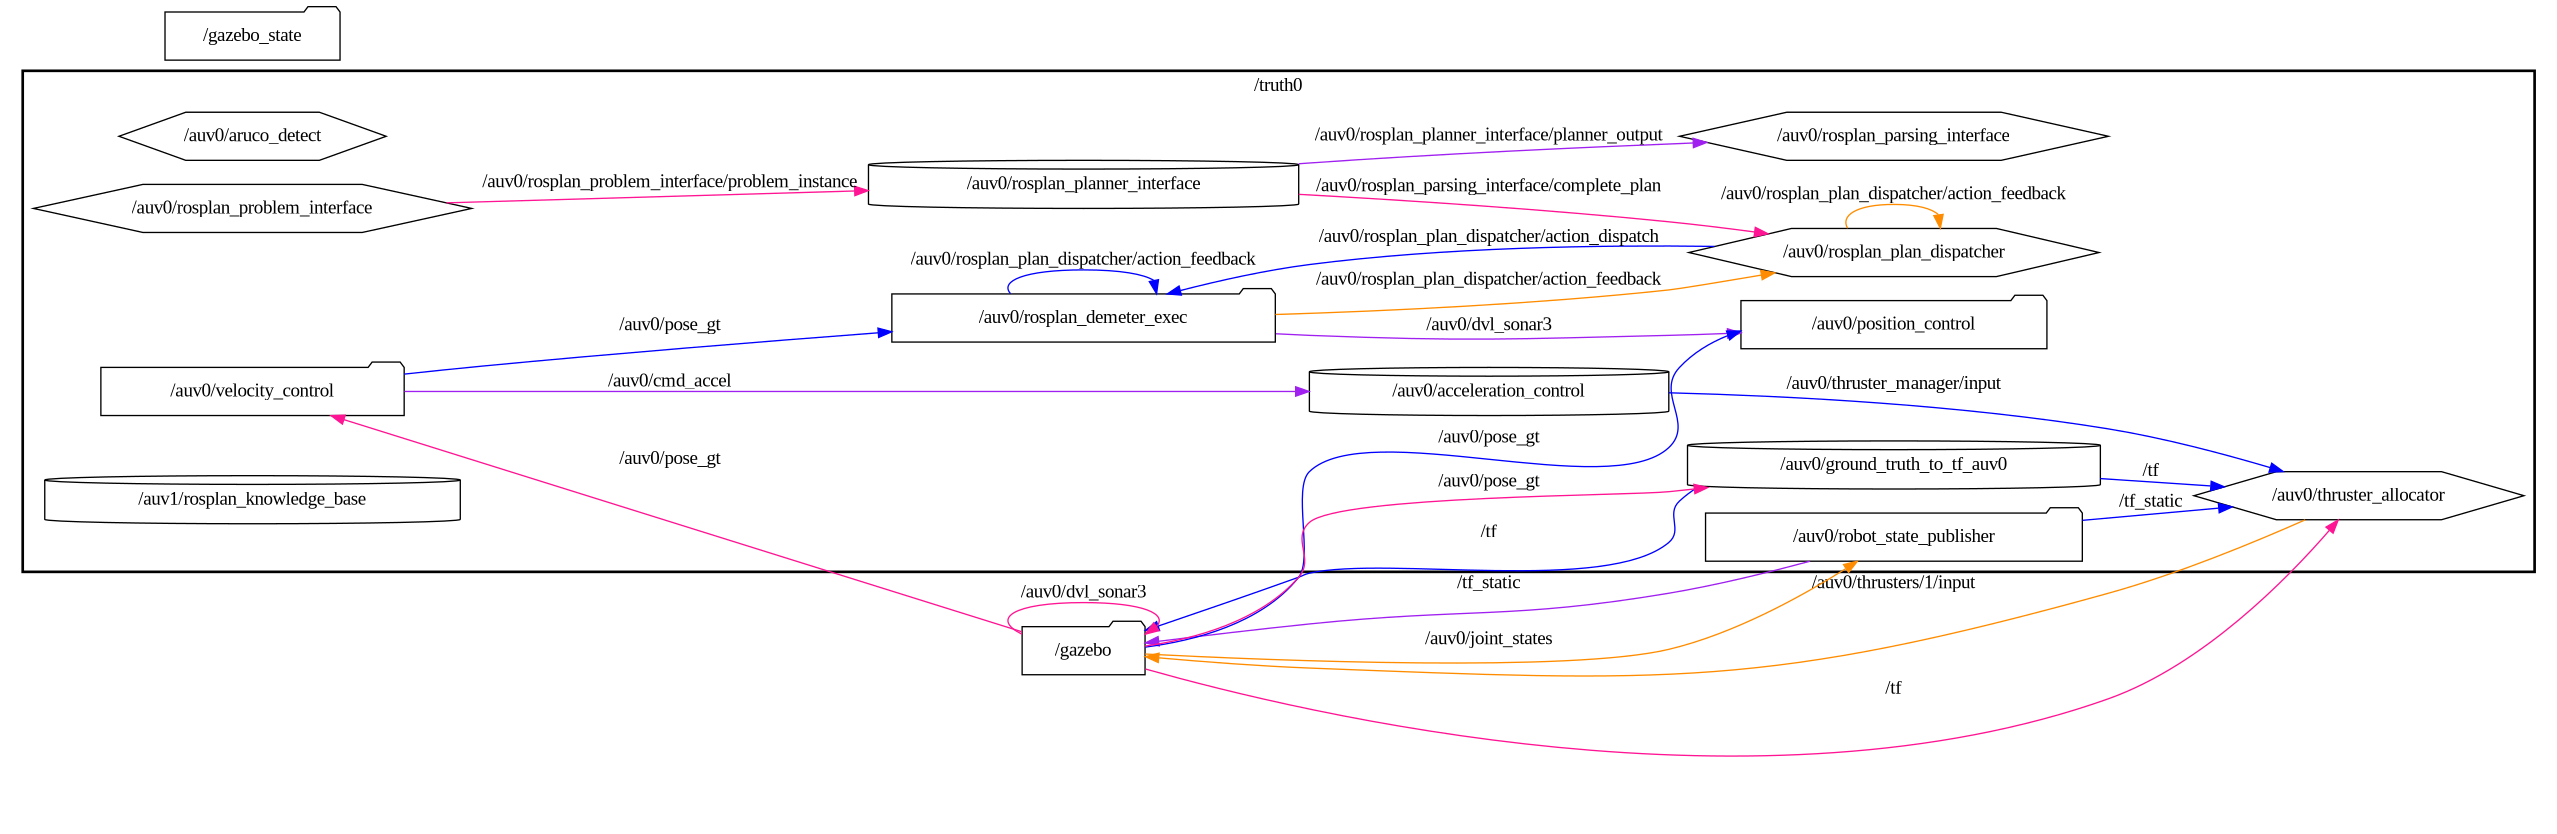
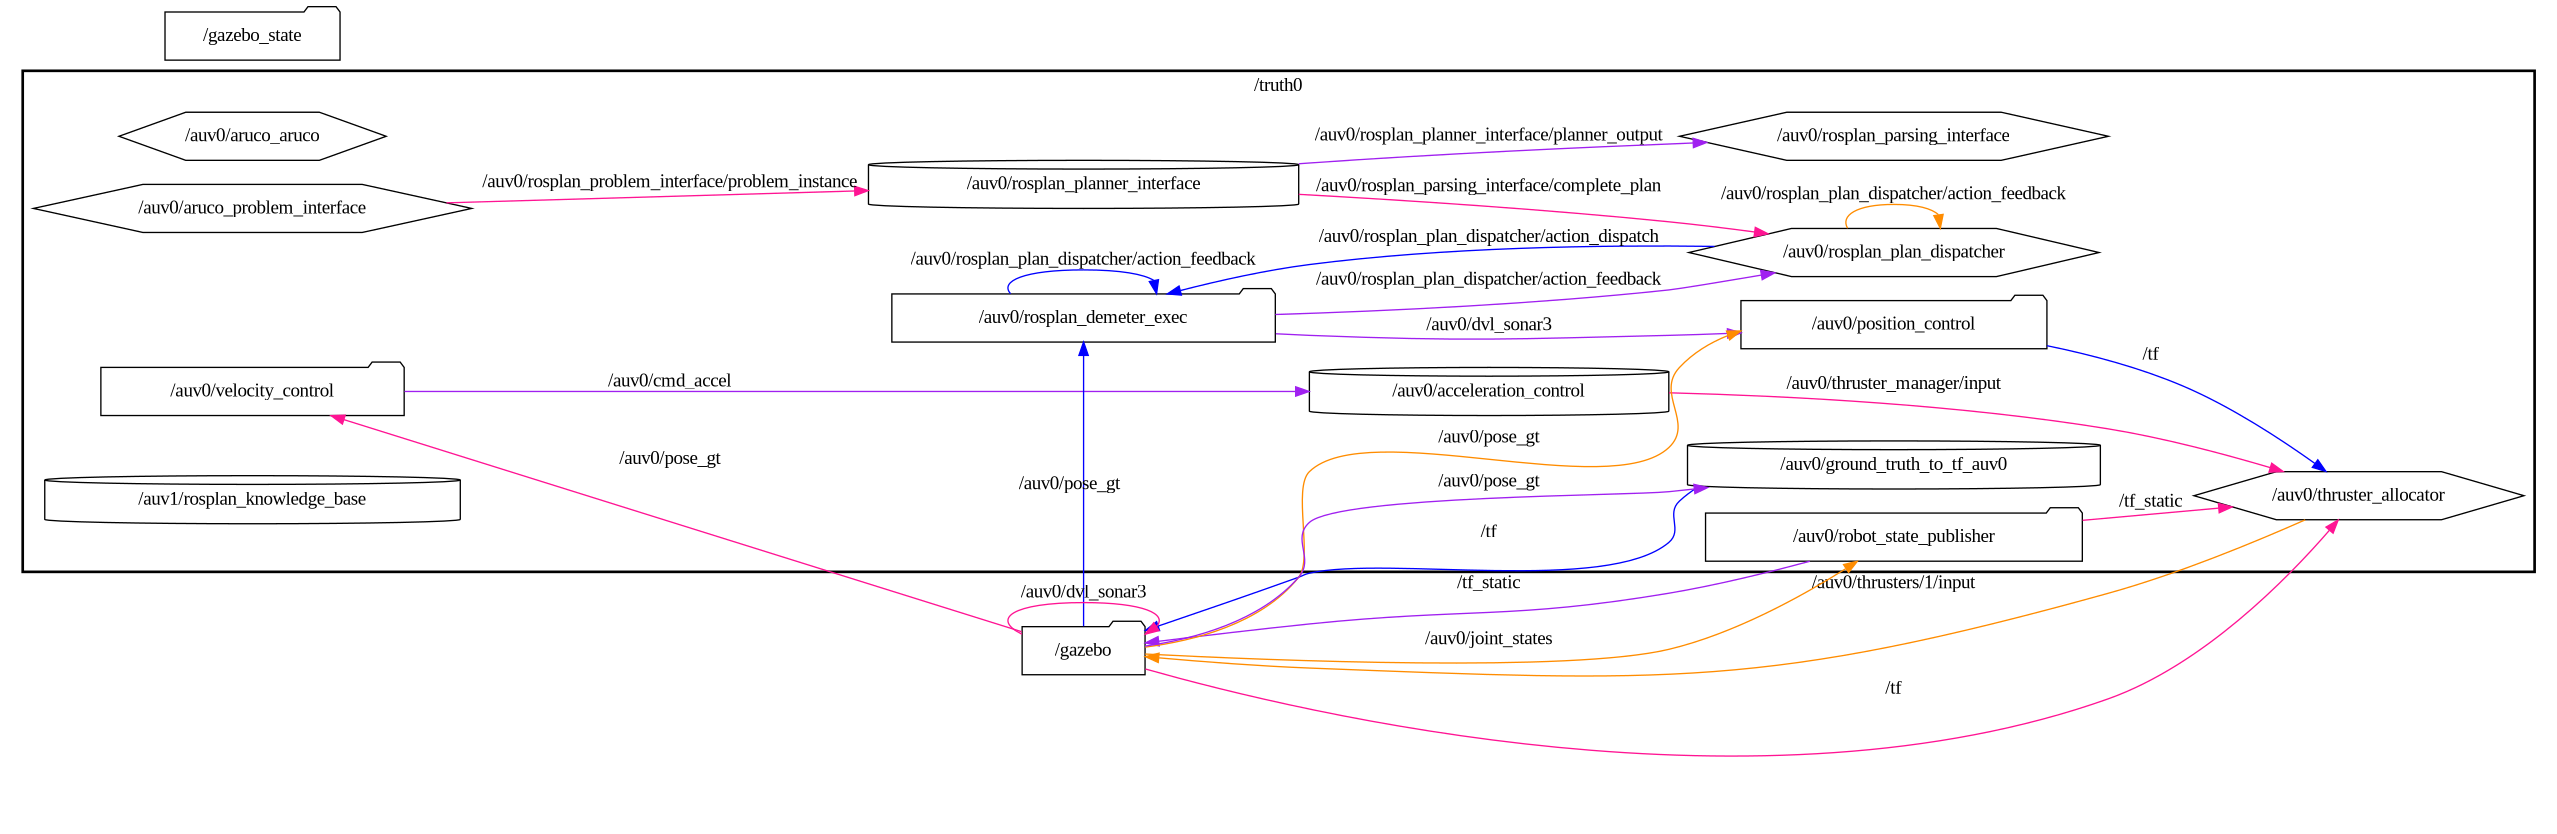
  digraph {
    compound=True
    fontname="Liberation Serif"
    rank=same
    rankdir=LR
    ranksep=0.2
    node [fontname="Liberation Serif" shape=folder]
    edge [color=deeppink fontname="Liberation Serif" penwidth=1]
-   n1 [height=0.5 label="/auv0/aruco_detect" shape=hexagon width=2.7803]
+   n1 [height=0.5 label="/auv0/aruco_aruco" shape=hexagon width=2.7803]
    n2 [height=0.5 label="/auv0/position_control" width=3.1775]
    n3 [height=0.5 label="/auv0/velocity_control" width=3.1594]
    n4 [height=0.5 label="/auv0/acceleration_control" shape=cylinder width=3.7372]
    n5 [height=0.5 label="/auv0/rosplan_planner_interface" shape=cylinder width=4.4774]
    n6 [height=0.5 label="/auv0/rosplan_parsing_interface" shape=hexagon width=4.4593]
    n7 [height=0.5 label="/auv0/rosplan_plan_dispatcher" shape=hexagon width=4.2607]
    n8 [height=0.5 label="/auv0/robot_state_publisher" width=3.9177]
    n9 [height=0.5 label="/auv0/thruster_allocator" shape=hexagon width=3.4303]
    n10 [height=0.5 label="/auv0/rosplan_demeter_exec" width=3.9899]
-   n11 [height=0.5 label="/auv0/rosplan_problem_interface" shape=hexagon width=4.5496]
+   n11 [height=0.5 label="/auv0/aruco_problem_interface" shape=hexagon width=4.5496]
    n12 [height=0.5 label="/auv0/ground_truth_to_tf_auv0" shape=cylinder width=4.2968]
    n13 [height=0.5 label="/auv1/rosplan_knowledge_base" shape=cylinder width=4.3149]
    n14 [height=0.5 label="/gazebo" width=1.2818]
    n15 [height=0.5 label="/gazebo_state" width=1.8234]
    subgraph cluster_1 {
      label="/truth0"
      style=bold
      n1
      n2
      n3
      n4
      n5
      n6
      n7
      n8
      n9
      n10
      n11
      n12
      n13
    }
    n3 -> n4 [color=purple label="/auv0/cmd_accel"]
-   n4 -> n9 [color=blue label="/auv0/thruster_manager/input"]
+   n4 -> n9 [label="/auv0/thruster_manager/input"]
    n5 -> n6 [color=purple label="/auv0/rosplan_planner_interface/planner_output"]
    n5 -> n7 [label="/auv0/rosplan_parsing_interface/complete_plan"]
    n7 -> n7 [color=darkorange label="/auv0/rosplan_plan_dispatcher/action_feedback"]
    n7 -> n10 [color=blue label="/auv0/rosplan_plan_dispatcher/action_dispatch"]
-   n8 -> n9 [color=blue label="/tf_static"]
+   n8 -> n9 [label="/tf_static"]
    n8 -> n14 [color=purple label="/tf_static"]
    n9 -> n14 [color=darkorange label="/auv0/thrusters/1/input"]
    n10 -> n2 [color=purple label="/auv0/dvl_sonar3"]
-   n10 -> n7 [color=darkorange label="/auv0/rosplan_plan_dispatcher/action_feedback"]
+   n10 -> n7 [color=purple label="/auv0/rosplan_plan_dispatcher/action_feedback"]
    n10 -> n10 [color=blue label="/auv0/rosplan_plan_dispatcher/action_feedback"]
    n11 -> n5 [label="/auv0/rosplan_problem_interface/problem_instance"]
-   n12 -> n9 [color=blue label="/tf"]
+   n2 -> n9 [color=blue label="/tf"]
    n12 -> n14 [color=blue label="/tf"]
-   n14 -> n2 [color=blue label="/auv0/pose_gt"]
+   n14 -> n2 [color=darkorange label="/auv0/pose_gt"]
    n14 -> n3 [label="/auv0/pose_gt"]
    n14 -> n8 [color=darkorange label="/auv0/joint_states"]
    n14 -> n9 [label="/tf"]
-   n3 -> n10 [color=blue label="/auv0/pose_gt"]
-   n14 -> n12 [label="/auv0/pose_gt"]
+   n14 -> n10 [color=blue label="/auv0/pose_gt"]
+   n14 -> n12 [color=purple label="/auv0/pose_gt"]
    n14 -> n14 [label="/auv0/dvl_sonar3"]
  }
